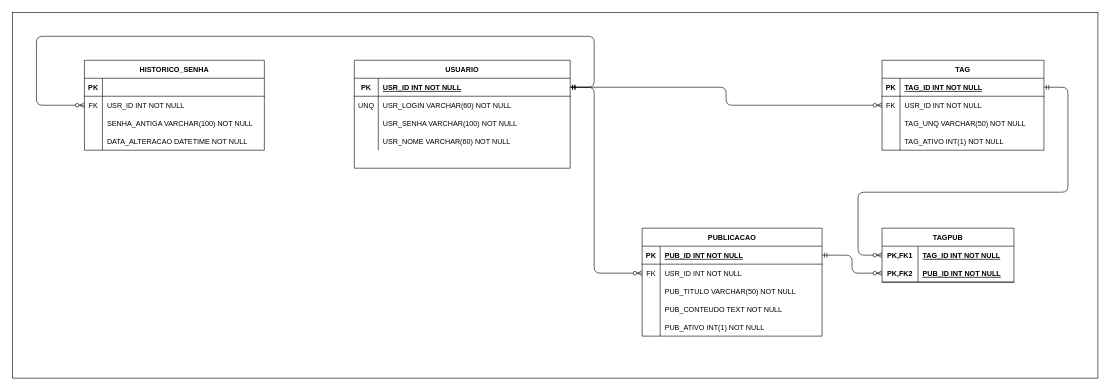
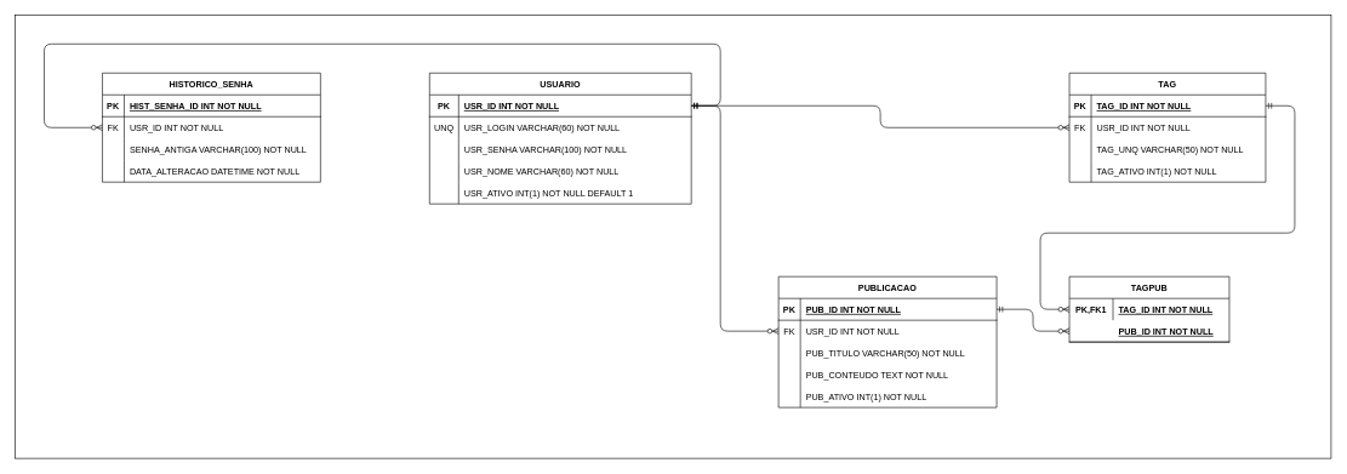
  <mxCell id="0" />
  <mxCell id="1" parent="0" />
  <mxCell id="2" value="" style="rounded=0;whiteSpace=wrap;html=1;" parent="1" vertex="1"><mxGeometry x="20" y="20" width="1810" height="610" as="geometry" /></mxCell>
  <mxCell id="3" value="USUARIO" style="shape=table;startSize=30;container=1;collapsible=1;childLayout=tableLayout;fixedRows=1;rowLines=0;fontStyle=1;align=center;resizeLast=1;" parent="1" vertex="1"><mxGeometry x="590" y="100" width="360" height="180" as="geometry" /></mxCell>
  <mxCell id="4" value="" style="shape=partialRectangle;collapsible=0;dropTarget=0;pointerEvents=0;fillColor=none;points=[[0,0.5],[1,0.5]];portConstraint=eastwest;top=0;left=0;right=0;bottom=1;" parent="3" vertex="1"><mxGeometry y="30" width="360" height="30" as="geometry" /></mxCell>
  <mxCell id="5" value="PK" style="shape=partialRectangle;overflow=hidden;connectable=0;fillColor=none;top=0;left=0;bottom=0;right=0;fontStyle=1;" parent="4" vertex="1"><mxGeometry width="40" height="30" as="geometry" /></mxCell>
  <mxCell id="6" value="USR_ID INT NOT NULL" style="shape=partialRectangle;overflow=hidden;connectable=0;fillColor=none;top=0;left=0;bottom=0;right=0;align=left;spacingLeft=6;fontStyle=5;" parent="4" vertex="1"><mxGeometry x="40" width="320" height="30" as="geometry" /></mxCell>
  <mxCell id="7" value="" style="shape=partialRectangle;collapsible=0;dropTarget=0;pointerEvents=0;fillColor=none;top=0;left=0;bottom=0;right=0;points=[[0,0.5],[1,0.5]];portConstraint=eastwest;" parent="3" vertex="1"><mxGeometry y="60" width="360" height="30" as="geometry" /></mxCell>
  <mxCell id="8" value="UNQ" style="shape=partialRectangle;connectable=0;fillColor=none;top=0;left=0;bottom=0;right=0;editable=1;overflow=hidden;" parent="7" vertex="1"><mxGeometry width="40" height="30" as="geometry" /></mxCell>
  <mxCell id="9" value="USR_LOGIN VARCHAR(60) NOT NULL" style="shape=partialRectangle;connectable=0;fillColor=none;top=0;left=0;bottom=0;right=0;align=left;spacingLeft=6;overflow=hidden;" parent="7" vertex="1"><mxGeometry x="40" width="320" height="30" as="geometry" /></mxCell>
  <mxCell id="10" value="" style="shape=partialRectangle;collapsible=0;dropTarget=0;pointerEvents=0;fillColor=none;top=0;left=0;bottom=0;right=0;points=[[0,0.5],[1,0.5]];portConstraint=eastwest;" parent="3" vertex="1"><mxGeometry y="90" width="360" height="30" as="geometry" /></mxCell>
  <mxCell id="11" value="" style="shape=partialRectangle;connectable=0;fillColor=none;top=0;left=0;bottom=0;right=0;editable=1;overflow=hidden;" parent="10" vertex="1"><mxGeometry width="40" height="30" as="geometry" /></mxCell>
  <mxCell id="12" value="USR_SENHA VARCHAR(100) NOT NULL" style="shape=partialRectangle;connectable=0;fillColor=none;top=0;left=0;bottom=0;right=0;align=left;spacingLeft=6;overflow=hidden;" parent="10" vertex="1"><mxGeometry x="40" width="320" height="30" as="geometry" /></mxCell>
  <mxCell id="13" value="" style="shape=partialRectangle;collapsible=0;dropTarget=0;pointerEvents=0;fillColor=none;points=[[0,0.5],[1,0.5]];portConstraint=eastwest;top=0;left=0;right=0;bottom=0;" parent="3" vertex="1"><mxGeometry y="120" width="360" height="30" as="geometry" /></mxCell>
  <mxCell id="14" value="" style="shape=partialRectangle;overflow=hidden;connectable=0;fillColor=none;top=0;left=0;bottom=0;right=0;" parent="13" vertex="1"><mxGeometry width="40" height="30" as="geometry" /></mxCell>
  <mxCell id="15" value="USR_NOME VARCHAR(60) NOT NULL" style="shape=partialRectangle;overflow=hidden;connectable=0;fillColor=none;top=0;left=0;bottom=0;right=0;align=left;spacingLeft=6;" parent="13" vertex="1"><mxGeometry x="40" width="320" height="30" as="geometry" /></mxCell>
  <mxCell id="16" value="" style="shape=partialRectangle;collapsible=0;dropTarget=0;pointerEvents=0;fillColor=none;top=0;left=0;bottom=0;right=0;points=[[0,0.5],[1,0.5]];portConstraint=eastwest;" parent="3" vertex="1"><mxGeometry y="150" width="360" height="30" as="geometry" /></mxCell>
  <mxCell id="17" value="" style="shape=partialRectangle;connectable=0;fillColor=none;top=0;left=0;bottom=0;right=0;editable=1;overflow=hidden;" parent="16" vertex="1"><mxGeometry width="40" height="30" as="geometry" /></mxCell>
+ <mxCell id="18" value="USR_ATIVO INT(1) NOT NULL DEFAULT 1" style="shape=partialRectangle;connectable=0;fillColor=none;top=0;left=0;bottom=0;right=0;align=left;spacingLeft=6;overflow=hidden;" parent="16" vertex="1"><mxGeometry x="40" width="320" height="30" as="geometry" /></mxCell>
  <mxCell id="19" value="PUBLICACAO" style="shape=table;startSize=30;container=1;collapsible=1;childLayout=tableLayout;fixedRows=1;rowLines=0;fontStyle=1;align=center;resizeLast=1;" parent="1" vertex="1"><mxGeometry x="1070" y="380" width="300" height="180" as="geometry" /></mxCell>
  <mxCell id="20" value="" style="shape=partialRectangle;collapsible=0;dropTarget=0;pointerEvents=0;fillColor=none;top=0;left=0;bottom=1;right=0;points=[[0,0.5],[1,0.5]];portConstraint=eastwest;" parent="19" vertex="1"><mxGeometry y="30" width="300" height="30" as="geometry" /></mxCell>
  <mxCell id="21" value="PK" style="shape=partialRectangle;connectable=0;fillColor=none;top=0;left=0;bottom=0;right=0;fontStyle=1;overflow=hidden;" parent="20" vertex="1"><mxGeometry width="30" height="30" as="geometry" /></mxCell>
  <mxCell id="22" value="PUB_ID INT NOT NULL" style="shape=partialRectangle;connectable=0;fillColor=none;top=0;left=0;bottom=0;right=0;align=left;spacingLeft=6;fontStyle=5;overflow=hidden;" parent="20" vertex="1"><mxGeometry x="30" width="270" height="30" as="geometry" /></mxCell>
  <mxCell id="23" value="" style="shape=partialRectangle;collapsible=0;dropTarget=0;pointerEvents=0;fillColor=none;top=0;left=0;bottom=0;right=0;points=[[0,0.5],[1,0.5]];portConstraint=eastwest;" parent="19" vertex="1"><mxGeometry y="60" width="300" height="30" as="geometry" /></mxCell>
  <mxCell id="24" value="FK" style="shape=partialRectangle;connectable=0;fillColor=none;top=0;left=0;bottom=0;right=0;editable=1;overflow=hidden;" parent="23" vertex="1"><mxGeometry width="30" height="30" as="geometry" /></mxCell>
  <mxCell id="25" value="USR_ID INT NOT NULL" style="shape=partialRectangle;connectable=0;fillColor=none;top=0;left=0;bottom=0;right=0;align=left;spacingLeft=6;overflow=hidden;" parent="23" vertex="1"><mxGeometry x="30" width="270" height="30" as="geometry" /></mxCell>
  <mxCell id="26" value="" style="shape=partialRectangle;collapsible=0;dropTarget=0;pointerEvents=0;fillColor=none;top=0;left=0;bottom=0;right=0;points=[[0,0.5],[1,0.5]];portConstraint=eastwest;" parent="19" vertex="1"><mxGeometry y="90" width="300" height="30" as="geometry" /></mxCell>
  <mxCell id="27" value="" style="shape=partialRectangle;connectable=0;fillColor=none;top=0;left=0;bottom=0;right=0;editable=1;overflow=hidden;" parent="26" vertex="1"><mxGeometry width="30" height="30" as="geometry" /></mxCell>
  <mxCell id="28" value="PUB_TITULO VARCHAR(50) NOT NULL" style="shape=partialRectangle;connectable=0;fillColor=none;top=0;left=0;bottom=0;right=0;align=left;spacingLeft=6;overflow=hidden;" parent="26" vertex="1"><mxGeometry x="30" width="270" height="30" as="geometry" /></mxCell>
  <mxCell id="29" value="" style="shape=partialRectangle;collapsible=0;dropTarget=0;pointerEvents=0;fillColor=none;top=0;left=0;bottom=0;right=0;points=[[0,0.5],[1,0.5]];portConstraint=eastwest;" parent="19" vertex="1"><mxGeometry y="120" width="300" height="30" as="geometry" /></mxCell>
  <mxCell id="30" value="" style="shape=partialRectangle;connectable=0;fillColor=none;top=0;left=0;bottom=0;right=0;editable=1;overflow=hidden;" parent="29" vertex="1"><mxGeometry width="30" height="30" as="geometry" /></mxCell>
  <mxCell id="31" value="PUB_CONTEUDO TEXT NOT NULL" style="shape=partialRectangle;connectable=0;fillColor=none;top=0;left=0;bottom=0;right=0;align=left;spacingLeft=6;overflow=hidden;" parent="29" vertex="1"><mxGeometry x="30" width="270" height="30" as="geometry" /></mxCell>
  <mxCell id="32" value="" style="shape=partialRectangle;collapsible=0;dropTarget=0;pointerEvents=0;fillColor=none;top=0;left=0;bottom=0;right=0;points=[[0,0.5],[1,0.5]];portConstraint=eastwest;" parent="19" vertex="1"><mxGeometry y="150" width="300" height="30" as="geometry" /></mxCell>
  <mxCell id="33" value="" style="shape=partialRectangle;connectable=0;fillColor=none;top=0;left=0;bottom=0;right=0;editable=1;overflow=hidden;" parent="32" vertex="1"><mxGeometry width="30" height="30" as="geometry" /></mxCell>
  <mxCell id="34" value="PUB_ATIVO INT(1) NOT NULL" style="shape=partialRectangle;connectable=0;fillColor=none;top=0;left=0;bottom=0;right=0;align=left;spacingLeft=6;overflow=hidden;" parent="32" vertex="1"><mxGeometry x="30" width="270" height="30" as="geometry" /></mxCell>
  <mxCell id="35" value="" style="edgeStyle=orthogonalEdgeStyle;fontSize=12;html=1;endArrow=ERzeroToMany;startArrow=ERmandOne;exitX=1;exitY=0.5;exitDx=0;exitDy=0;entryX=0;entryY=0.5;entryDx=0;entryDy=0;" parent="1" source="4" target="23" edge="1"><mxGeometry width="100" height="100" relative="1" as="geometry"><mxPoint x="850" y="435" as="sourcePoint" /><mxPoint x="1080" y="495" as="targetPoint" /><Array as="points"><mxPoint x="990" y="145" /><mxPoint x="990" y="455" /></Array></mxGeometry></mxCell>
  <mxCell id="36" value="TAG" style="shape=table;startSize=30;container=1;collapsible=1;childLayout=tableLayout;fixedRows=1;rowLines=0;fontStyle=1;align=center;resizeLast=1;" parent="1" vertex="1"><mxGeometry x="1470" y="100" width="270" height="150" as="geometry" /></mxCell>
  <mxCell id="37" value="" style="shape=partialRectangle;collapsible=0;dropTarget=0;pointerEvents=0;fillColor=none;top=0;left=0;bottom=1;right=0;points=[[0,0.5],[1,0.5]];portConstraint=eastwest;" parent="36" vertex="1"><mxGeometry y="30" width="270" height="30" as="geometry" /></mxCell>
  <mxCell id="38" value="PK" style="shape=partialRectangle;connectable=0;fillColor=none;top=0;left=0;bottom=0;right=0;fontStyle=1;overflow=hidden;" parent="37" vertex="1"><mxGeometry width="30" height="30" as="geometry" /></mxCell>
  <mxCell id="39" value="TAG_ID INT NOT NULL" style="shape=partialRectangle;connectable=0;fillColor=none;top=0;left=0;bottom=0;right=0;align=left;spacingLeft=6;fontStyle=5;overflow=hidden;" parent="37" vertex="1"><mxGeometry x="30" width="240" height="30" as="geometry" /></mxCell>
  <mxCell id="40" value="" style="shape=partialRectangle;collapsible=0;dropTarget=0;pointerEvents=0;fillColor=none;top=0;left=0;bottom=0;right=0;points=[[0,0.5],[1,0.5]];portConstraint=eastwest;" parent="36" vertex="1"><mxGeometry y="60" width="270" height="30" as="geometry" /></mxCell>
  <mxCell id="41" value="FK" style="shape=partialRectangle;connectable=0;fillColor=none;top=0;left=0;bottom=0;right=0;editable=1;overflow=hidden;" parent="40" vertex="1"><mxGeometry width="30" height="30" as="geometry" /></mxCell>
  <mxCell id="42" value="USR_ID INT NOT NULL" style="shape=partialRectangle;connectable=0;fillColor=none;top=0;left=0;bottom=0;right=0;align=left;spacingLeft=6;overflow=hidden;" parent="40" vertex="1"><mxGeometry x="30" width="240" height="30" as="geometry" /></mxCell>
  <mxCell id="43" value="" style="shape=partialRectangle;collapsible=0;dropTarget=0;pointerEvents=0;fillColor=none;top=0;left=0;bottom=0;right=0;points=[[0,0.5],[1,0.5]];portConstraint=eastwest;" parent="36" vertex="1"><mxGeometry y="90" width="270" height="30" as="geometry" /></mxCell>
  <mxCell id="44" value="" style="shape=partialRectangle;connectable=0;fillColor=none;top=0;left=0;bottom=0;right=0;editable=1;overflow=hidden;" parent="43" vertex="1"><mxGeometry width="30" height="30" as="geometry" /></mxCell>
  <mxCell id="45" value="TAG_UNQ VARCHAR(50) NOT NULL" style="shape=partialRectangle;connectable=0;fillColor=none;top=0;left=0;bottom=0;right=0;align=left;spacingLeft=6;overflow=hidden;" parent="43" vertex="1"><mxGeometry x="30" width="240" height="30" as="geometry" /></mxCell>
  <mxCell id="46" value="" style="shape=partialRectangle;collapsible=0;dropTarget=0;pointerEvents=0;fillColor=none;top=0;left=0;bottom=0;right=0;points=[[0,0.5],[1,0.5]];portConstraint=eastwest;" parent="36" vertex="1"><mxGeometry y="120" width="270" height="30" as="geometry" /></mxCell>
  <mxCell id="47" value="" style="shape=partialRectangle;connectable=0;fillColor=none;top=0;left=0;bottom=0;right=0;editable=1;overflow=hidden;" parent="46" vertex="1"><mxGeometry width="30" height="30" as="geometry" /></mxCell>
  <mxCell id="48" value="TAG_ATIVO INT(1) NOT NULL" style="shape=partialRectangle;connectable=0;fillColor=none;top=0;left=0;bottom=0;right=0;align=left;spacingLeft=6;overflow=hidden;" parent="46" vertex="1"><mxGeometry x="30" width="240" height="30" as="geometry" /></mxCell>
  <mxCell id="49" value="" style="edgeStyle=orthogonalEdgeStyle;fontSize=12;html=1;endArrow=ERzeroToMany;startArrow=ERmandOne;exitX=1;exitY=0.5;exitDx=0;exitDy=0;entryX=0;entryY=0.5;entryDx=0;entryDy=0;" parent="1" source="4" target="40" edge="1"><mxGeometry width="100" height="100" relative="1" as="geometry"><mxPoint x="960" y="155" as="sourcePoint" /><mxPoint x="1080" y="465" as="targetPoint" /></mxGeometry></mxCell>
  <mxCell id="50" value="TAGPUB" style="shape=table;startSize=30;container=1;collapsible=1;childLayout=tableLayout;fixedRows=1;rowLines=0;fontStyle=1;align=center;resizeLast=1;" parent="1" vertex="1"><mxGeometry x="1470" y="380" width="220" height="90" as="geometry" /></mxCell>
  <mxCell id="51" value="" style="shape=partialRectangle;collapsible=0;dropTarget=0;pointerEvents=0;fillColor=none;top=0;left=0;bottom=0;right=0;points=[[0,0.5],[1,0.5]];portConstraint=eastwest;" parent="50" vertex="1"><mxGeometry y="30" width="220" height="30" as="geometry" /></mxCell>
  <mxCell id="52" value="PK,FK1" style="shape=partialRectangle;connectable=0;fillColor=none;top=0;left=0;bottom=0;right=0;fontStyle=1;overflow=hidden;" parent="51" vertex="1"><mxGeometry width="60" height="30" as="geometry" /></mxCell>
  <mxCell id="53" value="TAG_ID INT NOT NULL" style="shape=partialRectangle;connectable=0;fillColor=none;top=0;left=0;bottom=0;right=0;align=left;spacingLeft=6;fontStyle=5;overflow=hidden;" parent="51" vertex="1"><mxGeometry x="60" width="160" height="30" as="geometry" /></mxCell>
  <mxCell id="54" value="" style="shape=partialRectangle;collapsible=0;dropTarget=0;pointerEvents=0;fillColor=none;top=0;left=0;bottom=1;right=0;points=[[0,0.5],[1,0.5]];portConstraint=eastwest;" parent="50" vertex="1"><mxGeometry y="60" width="220" height="30" as="geometry" /></mxCell>
- <mxCell id="55" value="PK,FK2" style="shape=partialRectangle;connectable=0;fillColor=none;top=0;left=0;bottom=0;right=0;fontStyle=1;overflow=hidden;" parent="54" vertex="1"><mxGeometry width="60" height="30" as="geometry" /></mxCell>
  <mxCell id="56" value="PUB_ID INT NOT NULL" style="shape=partialRectangle;connectable=0;fillColor=none;top=0;left=0;bottom=0;right=0;align=left;spacingLeft=6;fontStyle=5;overflow=hidden;" parent="54" vertex="1"><mxGeometry x="60" width="160" height="30" as="geometry" /></mxCell>
  <mxCell id="57" value="" style="edgeStyle=orthogonalEdgeStyle;fontSize=12;html=1;endArrow=ERzeroToMany;startArrow=ERmandOne;exitX=1;exitY=0.5;exitDx=0;exitDy=0;entryX=0;entryY=0.5;entryDx=0;entryDy=0;" parent="1" source="20" target="54" edge="1"><mxGeometry width="100" height="100" relative="1" as="geometry"><mxPoint x="960" y="155" as="sourcePoint" /><mxPoint x="1480" y="185" as="targetPoint" /></mxGeometry></mxCell>
  <mxCell id="58" value="" style="edgeStyle=orthogonalEdgeStyle;fontSize=12;html=1;endArrow=ERzeroToMany;startArrow=ERmandOne;exitX=1;exitY=0.5;exitDx=0;exitDy=0;entryX=0;entryY=0.5;entryDx=0;entryDy=0;" parent="1" source="37" target="51" edge="1"><mxGeometry width="100" height="100" relative="1" as="geometry"><mxPoint x="970" y="165" as="sourcePoint" /><mxPoint x="1490" y="195" as="targetPoint" /><Array as="points"><mxPoint x="1780" y="145" /><mxPoint x="1780" y="320" /><mxPoint x="1430" y="320" /><mxPoint x="1430" y="425" /></Array></mxGeometry></mxCell>
  <mxCell id="59" value="HISTORICO_SENHA" style="shape=table;startSize=30;container=1;collapsible=1;childLayout=tableLayout;fixedRows=1;rowLines=0;fontStyle=1;align=center;resizeLast=1;" parent="1" vertex="1"><mxGeometry x="140" y="100" width="300" height="150" as="geometry" /></mxCell>
  <mxCell id="60" value="" style="shape=partialRectangle;collapsible=0;dropTarget=0;pointerEvents=0;fillColor=none;top=0;left=0;bottom=1;right=0;points=[[0,0.5],[1,0.5]];portConstraint=eastwest;" parent="59" vertex="1"><mxGeometry y="30" width="300" height="30" as="geometry" /></mxCell>
  <mxCell id="61" value="PK" style="shape=partialRectangle;connectable=0;fillColor=none;top=0;left=0;bottom=0;right=0;fontStyle=1;overflow=hidden;" parent="60" vertex="1"><mxGeometry width="30" height="30" as="geometry" /></mxCell>
+ <mxCell id="62" value="HIST_SENHA_ID INT NOT NULL" style="shape=partialRectangle;connectable=0;fillColor=none;top=0;left=0;bottom=0;right=0;align=left;spacingLeft=6;fontStyle=5;overflow=hidden;" parent="60" vertex="1"><mxGeometry x="30" width="270" height="30" as="geometry" /></mxCell>
  <mxCell id="63" value="" style="shape=partialRectangle;collapsible=0;dropTarget=0;pointerEvents=0;fillColor=none;top=0;left=0;bottom=0;right=0;points=[[0,0.5],[1,0.5]];portConstraint=eastwest;" parent="59" vertex="1"><mxGeometry y="60" width="300" height="30" as="geometry" /></mxCell>
  <mxCell id="64" value="FK" style="shape=partialRectangle;connectable=0;fillColor=none;top=0;left=0;bottom=0;right=0;editable=1;overflow=hidden;" parent="63" vertex="1"><mxGeometry width="30" height="30" as="geometry" /></mxCell>
  <mxCell id="65" value="USR_ID INT NOT NULL" style="shape=partialRectangle;connectable=0;fillColor=none;top=0;left=0;bottom=0;right=0;align=left;spacingLeft=6;overflow=hidden;" parent="63" vertex="1"><mxGeometry x="30" width="270" height="30" as="geometry" /></mxCell>
  <mxCell id="66" value="" style="shape=partialRectangle;collapsible=0;dropTarget=0;pointerEvents=0;fillColor=none;top=0;left=0;bottom=0;right=0;points=[[0,0.5],[1,0.5]];portConstraint=eastwest;" parent="59" vertex="1"><mxGeometry y="90" width="300" height="30" as="geometry" /></mxCell>
  <mxCell id="67" value="" style="shape=partialRectangle;connectable=0;fillColor=none;top=0;left=0;bottom=0;right=0;editable=1;overflow=hidden;" parent="66" vertex="1"><mxGeometry width="30" height="30" as="geometry" /></mxCell>
  <mxCell id="68" value="SENHA_ANTIGA VARCHAR(100) NOT NULL" style="shape=partialRectangle;connectable=0;fillColor=none;top=0;left=0;bottom=0;right=0;align=left;spacingLeft=6;overflow=hidden;" parent="66" vertex="1"><mxGeometry x="30" width="270" height="30" as="geometry" /></mxCell>
  <mxCell id="69" value="" style="shape=partialRectangle;collapsible=0;dropTarget=0;pointerEvents=0;fillColor=none;top=0;left=0;bottom=0;right=0;points=[[0,0.5],[1,0.5]];portConstraint=eastwest;" parent="59" vertex="1"><mxGeometry y="120" width="300" height="30" as="geometry" /></mxCell>
  <mxCell id="70" value="" style="shape=partialRectangle;connectable=0;fillColor=none;top=0;left=0;bottom=0;right=0;editable=1;overflow=hidden;" parent="69" vertex="1"><mxGeometry width="30" height="30" as="geometry" /></mxCell>
  <mxCell id="71" value="DATA_ALTERACAO DATETIME NOT NULL" style="shape=partialRectangle;connectable=0;fillColor=none;top=0;left=0;bottom=0;right=0;align=left;spacingLeft=6;overflow=hidden;" parent="69" vertex="1"><mxGeometry x="30" width="270" height="30" as="geometry" /></mxCell>
  <mxCell id="72" value="" style="edgeStyle=orthogonalEdgeStyle;fontSize=12;html=1;endArrow=ERzeroToMany;startArrow=ERmandOne;exitX=1;exitY=0.5;exitDx=0;exitDy=0;entryX=0;entryY=0.5;entryDx=0;entryDy=0;" parent="1" source="4" target="63" edge="1"><mxGeometry width="100" height="100" relative="1" as="geometry"><mxPoint x="960" y="155" as="sourcePoint" /><mxPoint x="1480" y="185" as="targetPoint" /><Array as="points"><mxPoint x="990" y="145" /><mxPoint x="990" y="60" /><mxPoint x="60" y="60" /><mxPoint x="60" y="175" /></Array></mxGeometry></mxCell>
